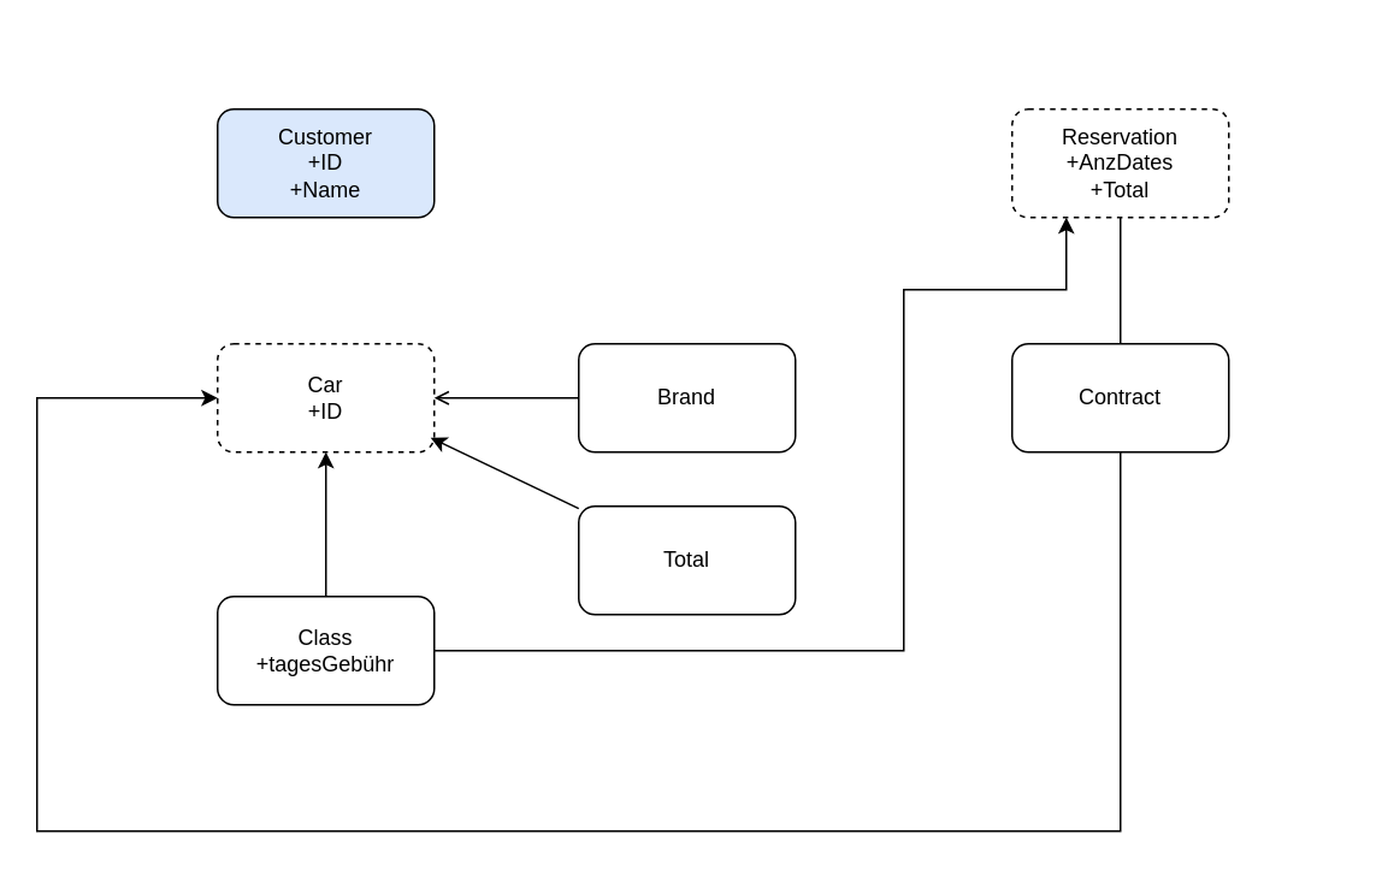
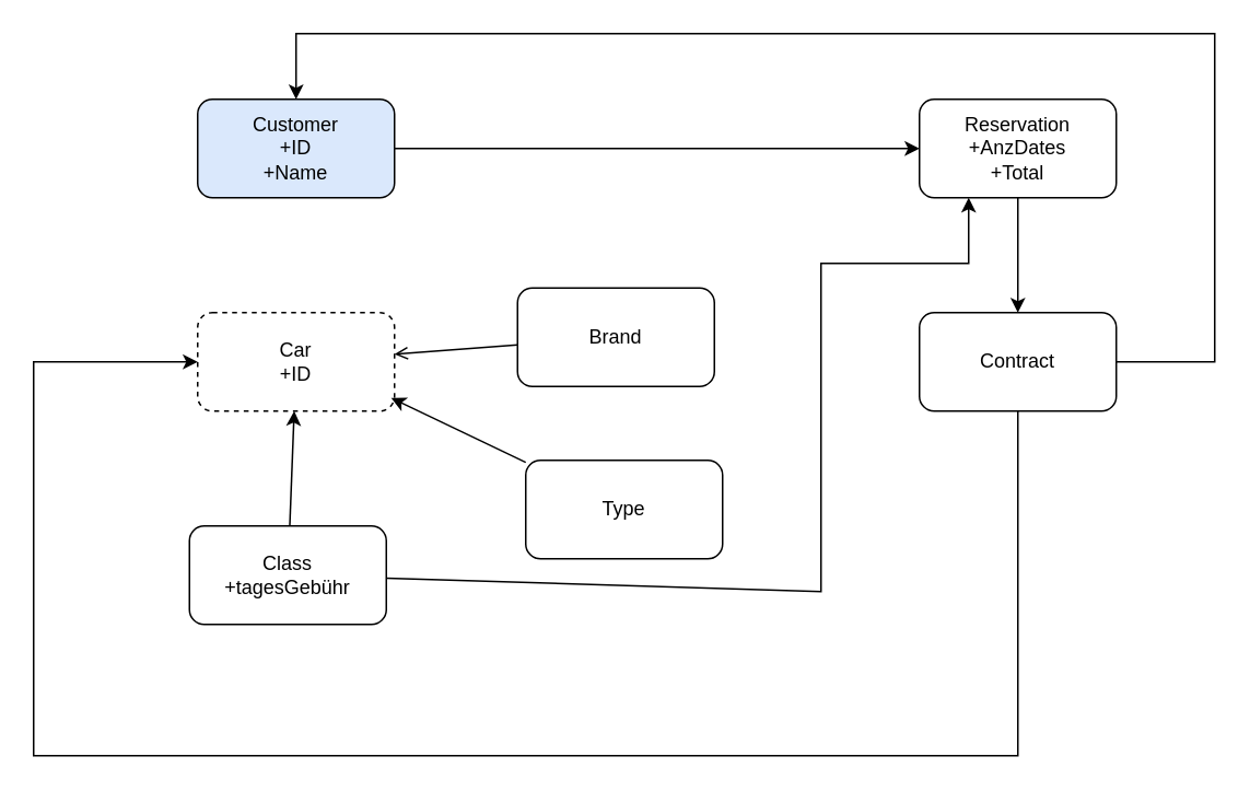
  <mxCell id="0" />
  <mxCell id="1" parent="0" />
+ <mxCell id="2" style="edgeStyle=none;rounded=0;orthogonalLoop=1;jettySize=auto;html=1;" edge="1" parent="1" source="3" target="13"><mxGeometry relative="1" as="geometry" /></mxCell>
  <mxCell id="3" value="Customer&lt;br&gt;+ID&lt;br&gt;+Name" style="rounded=1;whiteSpace=wrap;html=1;fillColor=#dae8fc;" vertex="1" parent="1"><mxGeometry x="120" y="60" width="120" height="60" as="geometry" /></mxCell>
  <mxCell id="4" value="Car&lt;br&gt;+ID" style="rounded=1;whiteSpace=wrap;html=1;dashed=1;" vertex="1" parent="1"><mxGeometry x="120" y="190" width="120" height="60" as="geometry" /></mxCell>
  <mxCell id="5" style="edgeStyle=none;rounded=0;orthogonalLoop=1;jettySize=auto;html=1;endArrow=open;" edge="1" parent="1" source="6" target="4"><mxGeometry relative="1" as="geometry" /></mxCell>
- <mxCell id="6" value="Brand" style="rounded=1;whiteSpace=wrap;html=1;" vertex="1" parent="1"><mxGeometry x="320" y="190" width="120" height="60" as="geometry" /></mxCell>
+ <mxCell id="6" value="Brand" style="rounded=1;whiteSpace=wrap;html=1;" vertex="1" parent="1"><mxGeometry x="315" y="175" width="120" height="60" as="geometry" /></mxCell>
  <mxCell id="7" style="edgeStyle=none;rounded=0;orthogonalLoop=1;jettySize=auto;html=1;entryX=0.983;entryY=0.867;entryDx=0;entryDy=0;entryPerimeter=0;" edge="1" parent="1" source="8" target="4"><mxGeometry relative="1" as="geometry" /></mxCell>
- <mxCell id="8" value="Total" style="rounded=1;whiteSpace=wrap;html=1;" vertex="1" parent="1"><mxGeometry x="320" y="280" width="120" height="60" as="geometry" /></mxCell>
+ <mxCell id="8" value="Type" style="rounded=1;whiteSpace=wrap;html=1;" vertex="1" parent="1"><mxGeometry x="320" y="280" width="120" height="60" as="geometry" /></mxCell>
  <mxCell id="9" style="rounded=0;orthogonalLoop=1;jettySize=auto;html=1;" edge="1" parent="1" source="11" target="4"><mxGeometry relative="1" as="geometry" /></mxCell>
  <mxCell id="10" style="edgeStyle=none;rounded=0;orthogonalLoop=1;jettySize=auto;html=1;entryX=0.25;entryY=1;entryDx=0;entryDy=0;" edge="1" parent="1" source="11" target="13"><mxGeometry relative="1" as="geometry"><Array as="points"><mxPoint x="500" y="360" /><mxPoint x="500" y="160" /><mxPoint x="590" y="160" /></Array></mxGeometry></mxCell>
- <mxCell id="11" value="Class&lt;br&gt;+tagesGebühr" style="rounded=1;whiteSpace=wrap;html=1;" vertex="1" parent="1"><mxGeometry x="120" y="330" width="120" height="60" as="geometry" /></mxCell>
- <mxCell id="12" style="edgeStyle=none;rounded=0;orthogonalLoop=1;jettySize=auto;html=1;entryX=0.5;entryY=0;entryDx=0;entryDy=0;endArrow=none;" edge="1" parent="1" source="13" target="16"><mxGeometry relative="1" as="geometry" /></mxCell>
- <mxCell id="13" value="Reservation&lt;br&gt;+AnzDates&lt;br&gt;+Total" style="rounded=1;whiteSpace=wrap;html=1;dashed=1;" vertex="1" parent="1"><mxGeometry x="560" y="60" width="120" height="60" as="geometry" /></mxCell>
+ <mxCell id="11" value="Class&lt;br&gt;+tagesGebühr" style="rounded=1;whiteSpace=wrap;html=1;" vertex="1" parent="1"><mxGeometry x="115" y="320" width="120" height="60" as="geometry" /></mxCell>
+ <mxCell id="12" style="edgeStyle=none;rounded=0;orthogonalLoop=1;jettySize=auto;html=1;entryX=0.5;entryY=0;entryDx=0;entryDy=0;" edge="1" parent="1" source="13" target="16"><mxGeometry relative="1" as="geometry" /></mxCell>
+ <mxCell id="13" value="Reservation&lt;br&gt;+AnzDates&lt;br&gt;+Total" style="rounded=1;whiteSpace=wrap;html=1;" vertex="1" parent="1"><mxGeometry x="560" y="60" width="120" height="60" as="geometry" /></mxCell>
+ <mxCell id="14" style="edgeStyle=none;rounded=0;orthogonalLoop=1;jettySize=auto;html=1;entryX=0.5;entryY=0;entryDx=0;entryDy=0;" edge="1" parent="1" source="16" target="3"><mxGeometry relative="1" as="geometry"><Array as="points"><mxPoint x="740" y="220" /><mxPoint x="740" y="20" /><mxPoint x="180" y="20" /></Array></mxGeometry></mxCell>
  <mxCell id="15" style="edgeStyle=none;rounded=0;orthogonalLoop=1;jettySize=auto;html=1;entryX=0;entryY=0.5;entryDx=0;entryDy=0;" edge="1" parent="1" source="16" target="4"><mxGeometry relative="1" as="geometry"><Array as="points"><mxPoint x="620" y="460" /><mxPoint x="20" y="460" /><mxPoint x="20" y="220" /></Array></mxGeometry></mxCell>
  <mxCell id="16" value="Contract" style="rounded=1;whiteSpace=wrap;html=1;" vertex="1" parent="1"><mxGeometry x="560" y="190" width="120" height="60" as="geometry" /></mxCell>
